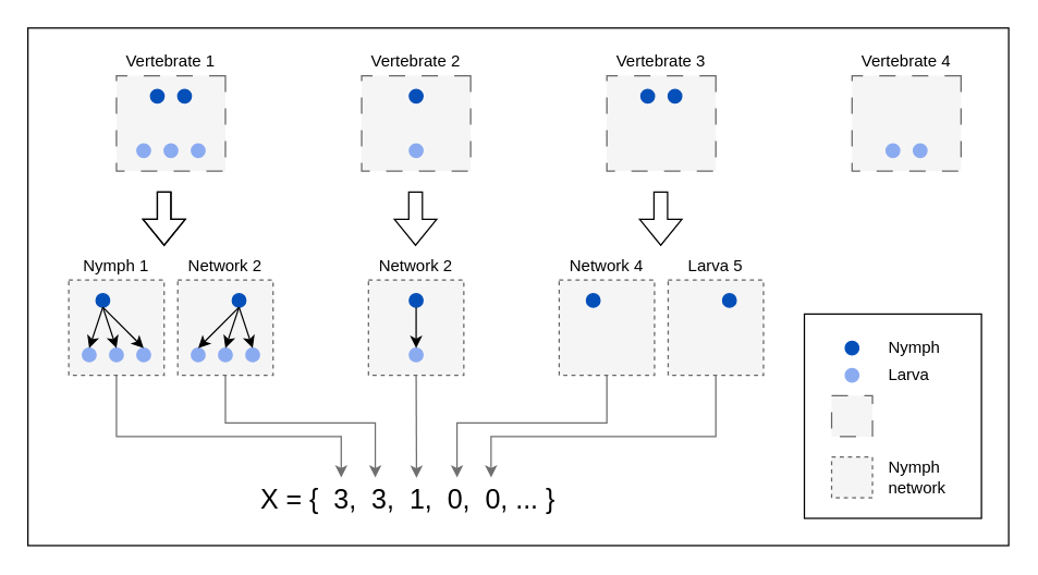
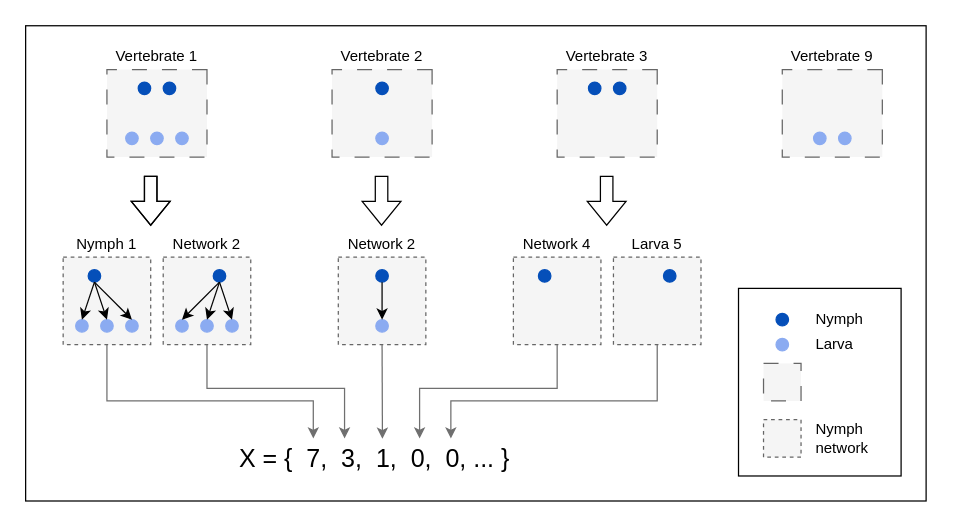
  <mxCell id="0" />
  <mxCell id="1" parent="0" />
  <mxCell id="2" value="" style="rounded=0;whiteSpace=wrap;html=1;" parent="1" vertex="1"><mxGeometry x="20" y="20" width="720" height="380" as="geometry" /></mxCell>
  <mxCell id="3" value="" style="rounded=0;whiteSpace=wrap;html=1;" parent="1" vertex="1"><mxGeometry x="590" y="230" width="130" height="150" as="geometry" /></mxCell>
  <mxCell id="4" value="" style="whiteSpace=wrap;html=1;dashed=1;fillColor=#f5f5f5;fontColor=#333333;strokeColor=#666666;" parent="1" vertex="1"><mxGeometry x="130" y="205" width="70" height="70" as="geometry" /></mxCell>
  <mxCell id="5" value="Vertebrate 1" style="text;html=1;align=center;verticalAlign=middle;whiteSpace=wrap;rounded=0;" parent="1" vertex="1"><mxGeometry x="90" y="30" width="70" height="30" as="geometry" /></mxCell>
  <mxCell id="6" value="" style="group;rotation=-180;" parent="1" vertex="1" connectable="0"><mxGeometry x="90" y="50" width="70" height="80" as="geometry" /></mxCell>
  <mxCell id="7" value="" style="rounded=0;whiteSpace=wrap;html=1;dashed=1;dashPattern=12 12;fillColor=#f5f5f5;fontColor=#333333;strokeColor=#666666;rotation=-270;" parent="6" vertex="1"><mxGeometry width="70" height="80" as="geometry" /></mxCell>
  <mxCell id="8" value="" style="ellipse;whiteSpace=wrap;html=1;fillColor=#054FB9;strokeColor=#054FB9;rotation=-270;" parent="6" vertex="1"><mxGeometry x="40" y="15" width="10" height="10" as="geometry" /></mxCell>
  <mxCell id="9" value="" style="ellipse;whiteSpace=wrap;html=1;fillColor=#054FB9;strokeColor=#054FB9;rotation=-270;" parent="6" vertex="1"><mxGeometry x="20" y="15" width="10" height="10" as="geometry" /></mxCell>
  <mxCell id="10" value="" style="ellipse;whiteSpace=wrap;html=1;fillColor=#8BABF1;strokeColor=#8BABF1;rotation=-270;" parent="6" vertex="1"><mxGeometry x="50" y="55" width="10" height="10" as="geometry" /></mxCell>
  <mxCell id="11" value="" style="ellipse;whiteSpace=wrap;html=1;fillColor=#8BABF1;strokeColor=#8BABF1;rotation=-270;" parent="6" vertex="1"><mxGeometry x="30" y="55" width="10" height="10" as="geometry" /></mxCell>
  <mxCell id="12" value="" style="ellipse;whiteSpace=wrap;html=1;fillColor=#8BABF1;strokeColor=#8BABF1;rotation=-270;" parent="6" vertex="1"><mxGeometry x="10" y="55" width="10" height="10" as="geometry" /></mxCell>
  <mxCell id="13" value="" style="group;rotation=90;fontStyle=0" parent="1" vertex="1" connectable="0"><mxGeometry x="60" y="215" width="60" height="65" as="geometry" /></mxCell>
  <mxCell id="14" value="" style="whiteSpace=wrap;html=1;dashed=1;fillColor=#f5f5f5;fontColor=#333333;strokeColor=#666666;" parent="13" vertex="1"><mxGeometry x="-10" y="-10" width="70" height="70" as="geometry" /></mxCell>
  <mxCell id="15" value="" style="ellipse;whiteSpace=wrap;html=1;fillColor=#054FB9;strokeColor=#054FB9;rotation=90;" parent="13" vertex="1"><mxGeometry x="10" width="10" height="10" as="geometry" /></mxCell>
  <mxCell id="16" value="" style="ellipse;whiteSpace=wrap;html=1;fillColor=#8BABF1;strokeColor=#8BABF1;rotation=90;" parent="13" vertex="1"><mxGeometry x="40" y="40" width="10" height="10" as="geometry" /></mxCell>
  <mxCell id="17" value="" style="ellipse;whiteSpace=wrap;html=1;fillColor=#8BABF1;strokeColor=#8BABF1;rotation=90;" parent="13" vertex="1"><mxGeometry x="20" y="40" width="10" height="10" as="geometry" /></mxCell>
  <mxCell id="18" value="" style="ellipse;whiteSpace=wrap;html=1;fillColor=#8BABF1;strokeColor=#8BABF1;rotation=90;" parent="13" vertex="1"><mxGeometry y="40" width="10" height="10" as="geometry" /></mxCell>
  <mxCell id="19" value="" style="endArrow=classic;html=1;rounded=0;exitX=1;exitY=0.5;exitDx=0;exitDy=0;entryX=0;entryY=0.5;entryDx=0;entryDy=0;" parent="13" source="15" target="16" edge="1"><mxGeometry width="50" height="50" relative="1" as="geometry"><mxPoint x="-40" y="50" as="sourcePoint" /><mxPoint x="10" y="100" as="targetPoint" /></mxGeometry></mxCell>
  <mxCell id="20" value="" style="endArrow=classic;html=1;rounded=0;exitX=1;exitY=0.5;exitDx=0;exitDy=0;entryX=0;entryY=0.5;entryDx=0;entryDy=0;" parent="13" source="15" target="18" edge="1"><mxGeometry width="50" height="50" relative="1" as="geometry"><mxPoint x="-40" y="50" as="sourcePoint" /><mxPoint x="10" y="100" as="targetPoint" /></mxGeometry></mxCell>
  <mxCell id="21" value="" style="endArrow=classic;html=1;rounded=0;exitX=1;exitY=0.5;exitDx=0;exitDy=0;entryX=0;entryY=0.5;entryDx=0;entryDy=0;" parent="13" source="15" target="17" edge="1"><mxGeometry width="50" height="50" relative="1" as="geometry"><mxPoint x="35" y="10" as="sourcePoint" /><mxPoint x="25" y="40" as="targetPoint" /></mxGeometry></mxCell>
  <mxCell id="22" value="" style="group;rotation=90;" parent="1" vertex="1" connectable="0"><mxGeometry x="140" y="215" width="70" height="60" as="geometry" /></mxCell>
  <mxCell id="23" value="" style="ellipse;whiteSpace=wrap;html=1;fillColor=#054FB9;strokeColor=#054FB9;rotation=90;" parent="22" vertex="1"><mxGeometry x="30" width="10" height="10" as="geometry" /></mxCell>
  <mxCell id="24" value="" style="ellipse;whiteSpace=wrap;html=1;fillColor=#8BABF1;strokeColor=#8BABF1;rotation=90;" parent="22" vertex="1"><mxGeometry x="40" y="40" width="10" height="10" as="geometry" /></mxCell>
  <mxCell id="25" value="" style="ellipse;whiteSpace=wrap;html=1;fillColor=#8BABF1;strokeColor=#8BABF1;rotation=90;" parent="22" vertex="1"><mxGeometry x="20" y="40" width="10" height="10" as="geometry" /></mxCell>
  <mxCell id="26" value="" style="ellipse;whiteSpace=wrap;html=1;fillColor=#8BABF1;strokeColor=#8BABF1;rotation=90;" parent="22" vertex="1"><mxGeometry y="40" width="10" height="10" as="geometry" /></mxCell>
  <mxCell id="27" value="" style="endArrow=classic;html=1;rounded=0;exitX=1;exitY=0.5;exitDx=0;exitDy=0;entryX=0;entryY=0.5;entryDx=0;entryDy=0;" parent="22" source="23" target="24" edge="1"><mxGeometry width="50" height="50" relative="1" as="geometry"><mxPoint x="-40" y="-30" as="sourcePoint" /><mxPoint x="10" y="20" as="targetPoint" /></mxGeometry></mxCell>
  <mxCell id="28" value="" style="endArrow=classic;html=1;rounded=0;exitX=1;exitY=0.5;exitDx=0;exitDy=0;entryX=0;entryY=0.5;entryDx=0;entryDy=0;" parent="22" source="23" target="25" edge="1"><mxGeometry width="50" height="50" relative="1" as="geometry"><mxPoint x="-40" y="-30" as="sourcePoint" /><mxPoint x="10" y="20" as="targetPoint" /></mxGeometry></mxCell>
  <mxCell id="29" value="" style="endArrow=classic;html=1;rounded=0;exitX=1;exitY=0.5;exitDx=0;exitDy=0;entryX=0;entryY=0.5;entryDx=0;entryDy=0;" parent="22" source="23" target="26" edge="1"><mxGeometry width="50" height="50" relative="1" as="geometry"><mxPoint x="285" y="355" as="sourcePoint" /><mxPoint x="255" y="385" as="targetPoint" /></mxGeometry></mxCell>
  <mxCell id="30" value="Nymph 1" style="text;html=1;align=center;verticalAlign=middle;whiteSpace=wrap;rounded=0;" parent="1" vertex="1"><mxGeometry x="50" y="180" width="70" height="30" as="geometry" /></mxCell>
  <mxCell id="31" value="Network 2" style="text;html=1;align=center;verticalAlign=middle;whiteSpace=wrap;rounded=0;" parent="1" vertex="1"><mxGeometry x="130" y="180" width="70" height="30" as="geometry" /></mxCell>
  <mxCell id="32" value="" style="whiteSpace=wrap;html=1;dashed=1;fillColor=#f5f5f5;fontColor=#333333;strokeColor=#666666;" parent="1" vertex="1"><mxGeometry x="490" y="205" width="70" height="70" as="geometry" /></mxCell>
  <mxCell id="33" value="Vertebrate 3" style="text;html=1;align=center;verticalAlign=middle;whiteSpace=wrap;rounded=0;" parent="1" vertex="1"><mxGeometry x="450" y="30" width="70" height="30" as="geometry" /></mxCell>
  <mxCell id="34" value="" style="group;rotation=-180;" parent="1" vertex="1" connectable="0"><mxGeometry x="450" y="50" width="70" height="80" as="geometry" /></mxCell>
  <mxCell id="35" value="" style="rounded=0;whiteSpace=wrap;html=1;dashed=1;dashPattern=12 12;fillColor=#f5f5f5;fontColor=#333333;strokeColor=#666666;rotation=-270;" parent="34" vertex="1"><mxGeometry width="70" height="80" as="geometry" /></mxCell>
  <mxCell id="36" value="" style="ellipse;whiteSpace=wrap;html=1;fillColor=#054FB9;strokeColor=#054FB9;rotation=-270;" parent="34" vertex="1"><mxGeometry x="40" y="15" width="10" height="10" as="geometry" /></mxCell>
  <mxCell id="37" value="" style="ellipse;whiteSpace=wrap;html=1;fillColor=#054FB9;strokeColor=#054FB9;rotation=-270;" parent="34" vertex="1"><mxGeometry x="20" y="15" width="10" height="10" as="geometry" /></mxCell>
  <mxCell id="38" value="" style="group;rotation=90;fontStyle=0;dashed=1;" parent="1" vertex="1" connectable="0"><mxGeometry x="420" y="215" width="60" height="65" as="geometry" /></mxCell>
  <mxCell id="39" value="" style="whiteSpace=wrap;html=1;dashed=1;fillColor=#f5f5f5;fontColor=#333333;strokeColor=#666666;" parent="38" vertex="1"><mxGeometry x="-10" y="-10" width="70" height="70" as="geometry" /></mxCell>
  <mxCell id="40" value="" style="ellipse;whiteSpace=wrap;html=1;fillColor=#054FB9;strokeColor=#054FB9;rotation=90;" parent="38" vertex="1"><mxGeometry x="10" width="10" height="10" as="geometry" /></mxCell>
  <mxCell id="41" value="Network 4" style="text;html=1;align=center;verticalAlign=middle;whiteSpace=wrap;rounded=0;" parent="1" vertex="1"><mxGeometry x="410" y="180" width="70" height="30" as="geometry" /></mxCell>
  <mxCell id="42" value="Larva 5" style="text;html=1;align=center;verticalAlign=middle;whiteSpace=wrap;rounded=0;" parent="1" vertex="1"><mxGeometry x="490" y="180" width="70" height="30" as="geometry" /></mxCell>
  <mxCell id="43" value="Vertebrate 2" style="text;html=1;align=center;verticalAlign=middle;whiteSpace=wrap;rounded=0;" parent="1" vertex="1"><mxGeometry x="270" y="30" width="70" height="30" as="geometry" /></mxCell>
  <mxCell id="44" value="" style="group;rotation=-180;" parent="1" vertex="1" connectable="0"><mxGeometry x="270" y="50" width="70" height="80" as="geometry" /></mxCell>
  <mxCell id="45" value="" style="rounded=0;whiteSpace=wrap;html=1;dashed=1;dashPattern=12 12;fillColor=#f5f5f5;fontColor=#333333;strokeColor=#666666;rotation=-270;" parent="44" vertex="1"><mxGeometry width="70" height="80" as="geometry" /></mxCell>
  <mxCell id="46" value="" style="ellipse;whiteSpace=wrap;html=1;fillColor=#8BABF1;strokeColor=#8BABF1;rotation=-270;" parent="44" vertex="1"><mxGeometry x="30" y="55" width="10" height="10" as="geometry" /></mxCell>
  <mxCell id="47" value="" style="ellipse;whiteSpace=wrap;html=1;fillColor=#054FB9;strokeColor=#054FB9;rotation=-270;" parent="44" vertex="1"><mxGeometry x="30" y="15" width="10" height="10" as="geometry" /></mxCell>
  <mxCell id="48" value="" style="whiteSpace=wrap;html=1;dashed=1;fillColor=#f5f5f5;fontColor=#333333;strokeColor=#666666;" parent="1" vertex="1"><mxGeometry x="270" y="205" width="70" height="70" as="geometry" /></mxCell>
  <mxCell id="49" value="" style="group;rotation=90;" parent="1" vertex="1" connectable="0"><mxGeometry x="280" y="215" width="70" height="60" as="geometry" /></mxCell>
  <mxCell id="50" value="" style="ellipse;whiteSpace=wrap;html=1;fillColor=#054FB9;strokeColor=#054FB9;rotation=90;" parent="49" vertex="1"><mxGeometry x="20" width="10" height="10" as="geometry" /></mxCell>
  <mxCell id="51" value="" style="ellipse;whiteSpace=wrap;html=1;fillColor=#8BABF1;strokeColor=#8BABF1;rotation=90;" parent="49" vertex="1"><mxGeometry x="20" y="40" width="10" height="10" as="geometry" /></mxCell>
  <mxCell id="52" value="" style="endArrow=classic;html=1;rounded=0;exitX=1;exitY=0.5;exitDx=0;exitDy=0;entryX=0;entryY=0.5;entryDx=0;entryDy=0;" parent="49" source="50" target="51" edge="1"><mxGeometry width="50" height="50" relative="1" as="geometry"><mxPoint x="-40" y="-30" as="sourcePoint" /><mxPoint x="10" y="20" as="targetPoint" /></mxGeometry></mxCell>
  <mxCell id="53" value="Network 2" style="text;html=1;align=center;verticalAlign=middle;whiteSpace=wrap;rounded=0;" parent="1" vertex="1"><mxGeometry x="270" y="180" width="70" height="30" as="geometry" /></mxCell>
- <mxCell id="54" value="&lt;font style=&quot;font-size: 20px;&quot;&gt;X = {&amp;nbsp; 3,&amp;nbsp; 3,&amp;nbsp; 1,&amp;nbsp; 0,&amp;nbsp; 0, ... }&amp;nbsp; &amp;nbsp;&lt;/font&gt;" style="text;html=1;align=center;verticalAlign=middle;whiteSpace=wrap;rounded=0;" parent="1" vertex="1"><mxGeometry x="150" y="350" width="315" height="30" as="geometry" /></mxCell>
+ <mxCell id="54" value="&lt;font style=&quot;font-size: 20px;&quot;&gt;X = {&amp;nbsp; 7,&amp;nbsp; 3,&amp;nbsp; 1,&amp;nbsp; 0,&amp;nbsp; 0, ... }&amp;nbsp; &amp;nbsp;&lt;/font&gt;" style="text;html=1;align=center;verticalAlign=middle;whiteSpace=wrap;rounded=0;" parent="1" vertex="1"><mxGeometry x="150" y="350" width="315" height="30" as="geometry" /></mxCell>
  <mxCell id="55" value="" style="ellipse;whiteSpace=wrap;html=1;fillColor=#054FB9;strokeColor=#054FB9;rotation=-270;" parent="1" vertex="1"><mxGeometry x="530" y="215" width="10" height="10" as="geometry" /></mxCell>
  <mxCell id="56" value="" style="endArrow=classic;html=1;rounded=0;exitX=0.5;exitY=1;exitDx=0;exitDy=0;strokeColor=#6F6F6F;" parent="1" source="14" edge="1"><mxGeometry width="50" height="50" relative="1" as="geometry"><mxPoint x="240" y="380" as="sourcePoint" /><mxPoint x="250" y="350" as="targetPoint" /><Array as="points"><mxPoint x="85" y="320" /><mxPoint x="250" y="320" /></Array></mxGeometry></mxCell>
  <mxCell id="57" value="" style="endArrow=classic;html=1;rounded=0;exitX=0.5;exitY=1;exitDx=0;exitDy=0;strokeColor=#6F6F6F;" parent="1" source="4" edge="1"><mxGeometry width="50" height="50" relative="1" as="geometry"><mxPoint x="160" y="280" as="sourcePoint" /><mxPoint x="275" y="350" as="targetPoint" /><Array as="points"><mxPoint x="165" y="310" /><mxPoint x="275" y="310" /></Array></mxGeometry></mxCell>
  <mxCell id="58" value="" style="endArrow=classic;html=1;rounded=0;exitX=0.5;exitY=1;exitDx=0;exitDy=0;entryX=0.493;entryY=0.008;entryDx=0;entryDy=0;strokeColor=#6F6F6F;entryPerimeter=0;" parent="1" source="48" target="54" edge="1"><mxGeometry width="50" height="50" relative="1" as="geometry"><mxPoint x="310" y="270" as="sourcePoint" /><mxPoint x="310" y="340" as="targetPoint" /></mxGeometry></mxCell>
  <mxCell id="59" value="" style="endArrow=classic;html=1;rounded=0;exitX=0.5;exitY=1;exitDx=0;exitDy=0;strokeColor=#6F6F6F;" parent="1" source="39" edge="1"><mxGeometry width="50" height="50" relative="1" as="geometry"><mxPoint x="300" y="370" as="sourcePoint" /><mxPoint x="335" y="350" as="targetPoint" /><Array as="points"><mxPoint x="445" y="310" /><mxPoint x="335" y="310" /></Array></mxGeometry></mxCell>
  <mxCell id="60" value="" style="endArrow=classic;html=1;rounded=0;exitX=0.5;exitY=1;exitDx=0;exitDy=0;strokeColor=#6F6F6F;" parent="1" source="32" edge="1"><mxGeometry width="50" height="50" relative="1" as="geometry"><mxPoint x="300" y="370" as="sourcePoint" /><mxPoint x="360" y="350" as="targetPoint" /><Array as="points"><mxPoint x="525" y="320" /><mxPoint x="360" y="320" /></Array></mxGeometry></mxCell>
  <mxCell id="61" value="" style="shape=flexArrow;endArrow=classic;html=1;rounded=0;" parent="1" edge="1"><mxGeometry width="50" height="50" relative="1" as="geometry"><mxPoint x="120" y="140" as="sourcePoint" /><mxPoint x="120" y="180" as="targetPoint" /></mxGeometry></mxCell>
  <mxCell id="62" value="" style="shape=flexArrow;endArrow=classic;html=1;rounded=0;" parent="1" edge="1"><mxGeometry width="50" height="50" relative="1" as="geometry"><mxPoint x="120" y="140" as="sourcePoint" /><mxPoint x="120" y="180" as="targetPoint" /></mxGeometry></mxCell>
  <mxCell id="63" value="" style="shape=flexArrow;endArrow=classic;html=1;rounded=0;" parent="1" edge="1"><mxGeometry width="50" height="50" relative="1" as="geometry"><mxPoint x="304.58" y="140" as="sourcePoint" /><mxPoint x="304.58" y="180" as="targetPoint" /></mxGeometry></mxCell>
  <mxCell id="64" value="" style="shape=flexArrow;endArrow=classic;html=1;rounded=0;" parent="1" edge="1"><mxGeometry width="50" height="50" relative="1" as="geometry"><mxPoint x="484.58" y="140" as="sourcePoint" /><mxPoint x="484.58" y="180" as="targetPoint" /></mxGeometry></mxCell>
- <mxCell id="65" value="Vertebrate 4" style="text;html=1;align=center;verticalAlign=middle;whiteSpace=wrap;rounded=0;" parent="1" vertex="1"><mxGeometry x="630" y="30" width="70" height="30" as="geometry" /></mxCell>
+ <mxCell id="65" value="Vertebrate 9" style="text;html=1;align=center;verticalAlign=middle;whiteSpace=wrap;rounded=0;" parent="1" vertex="1"><mxGeometry x="630" y="30" width="70" height="30" as="geometry" /></mxCell>
  <mxCell id="66" value="" style="group;rotation=-180;" parent="1" vertex="1" connectable="0"><mxGeometry x="630" y="50" width="70" height="80" as="geometry" /></mxCell>
  <mxCell id="67" value="" style="rounded=0;whiteSpace=wrap;html=1;dashed=1;dashPattern=12 12;fillColor=#f5f5f5;fontColor=#333333;strokeColor=#666666;rotation=-270;" parent="66" vertex="1"><mxGeometry width="70" height="80" as="geometry" /></mxCell>
  <mxCell id="68" value="" style="ellipse;whiteSpace=wrap;html=1;fillColor=#8BABF1;strokeColor=#8BABF1;rotation=-270;" parent="66" vertex="1"><mxGeometry x="40" y="55" width="10" height="10" as="geometry" /></mxCell>
  <mxCell id="69" value="" style="ellipse;whiteSpace=wrap;html=1;fillColor=#8BABF1;strokeColor=#8BABF1;rotation=-270;" parent="66" vertex="1"><mxGeometry x="20" y="55" width="10" height="10" as="geometry" /></mxCell>
  <mxCell id="70" value="" style="ellipse;whiteSpace=wrap;html=1;fillColor=#054FB9;strokeColor=#054FB9;" parent="1" vertex="1"><mxGeometry x="620" y="250" width="10" height="10" as="geometry" /></mxCell>
  <mxCell id="71" value="&lt;div&gt;Nymph&lt;/div&gt;" style="text;html=1;align=left;verticalAlign=middle;whiteSpace=wrap;rounded=0;" parent="1" vertex="1"><mxGeometry x="650" y="240" width="60" height="30" as="geometry" /></mxCell>
  <mxCell id="72" value="" style="ellipse;whiteSpace=wrap;html=1;fillColor=#8BABF1;strokeColor=#8BABF1;" parent="1" vertex="1"><mxGeometry x="620" y="270" width="10" height="10" as="geometry" /></mxCell>
  <mxCell id="73" value="Larva" style="text;html=1;align=left;verticalAlign=middle;whiteSpace=wrap;rounded=0;" parent="1" vertex="1"><mxGeometry x="650" y="260" width="90" height="30" as="geometry" /></mxCell>
  <mxCell id="74" value="" style="rounded=0;whiteSpace=wrap;html=1;dashed=1;dashPattern=12 12;fillColor=#f5f5f5;fontColor=#333333;strokeColor=#666666;" parent="1" vertex="1"><mxGeometry x="610" y="290" width="30" height="30" as="geometry" /></mxCell>
  <mxCell id="75" value="" style="whiteSpace=wrap;html=1;aspect=fixed;dashed=1;fillColor=#f5f5f5;fontColor=#333333;strokeColor=#666666;fillStyle=solid;" parent="1" vertex="1"><mxGeometry x="610" y="335" width="30" height="30" as="geometry" /></mxCell>
  <mxCell id="76" value="&lt;div&gt;Nymph&lt;/div&gt;&lt;div&gt;network&lt;/div&gt;" style="text;html=1;align=left;verticalAlign=middle;whiteSpace=wrap;rounded=0;" parent="1" vertex="1"><mxGeometry x="650" y="335" width="80" height="30" as="geometry" /></mxCell>
